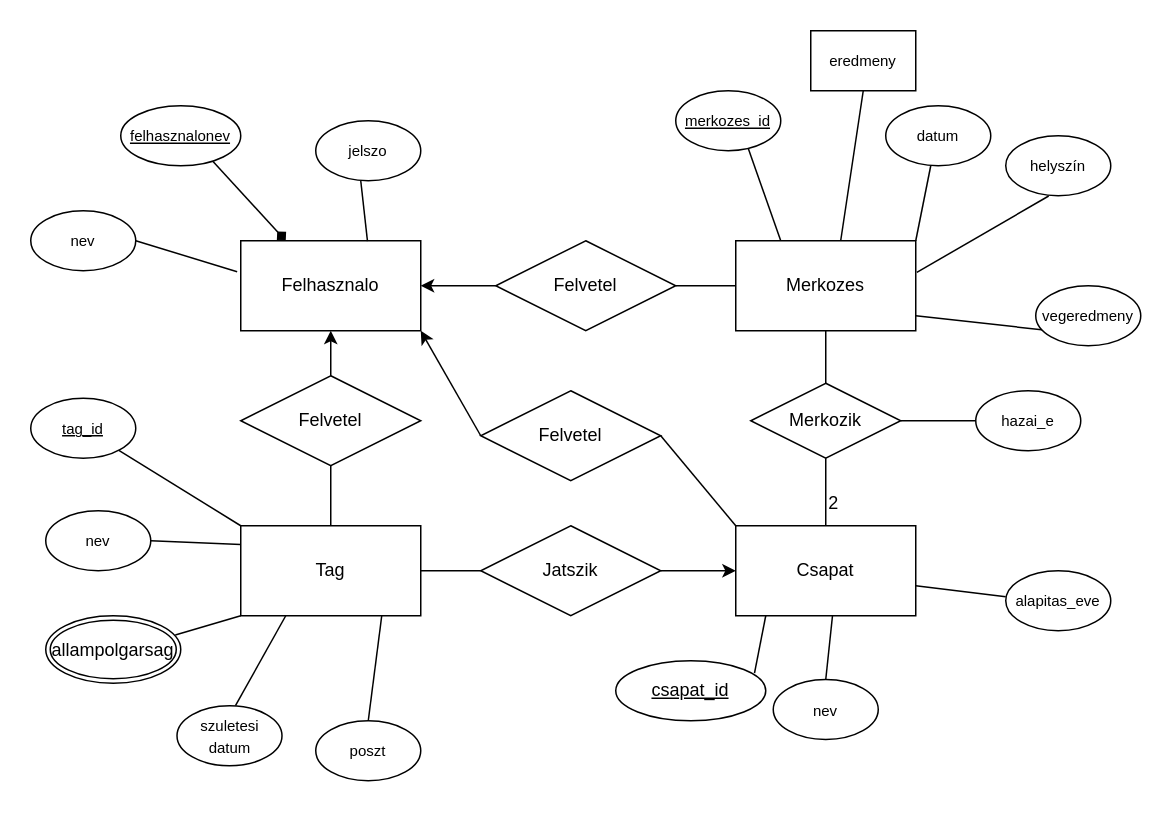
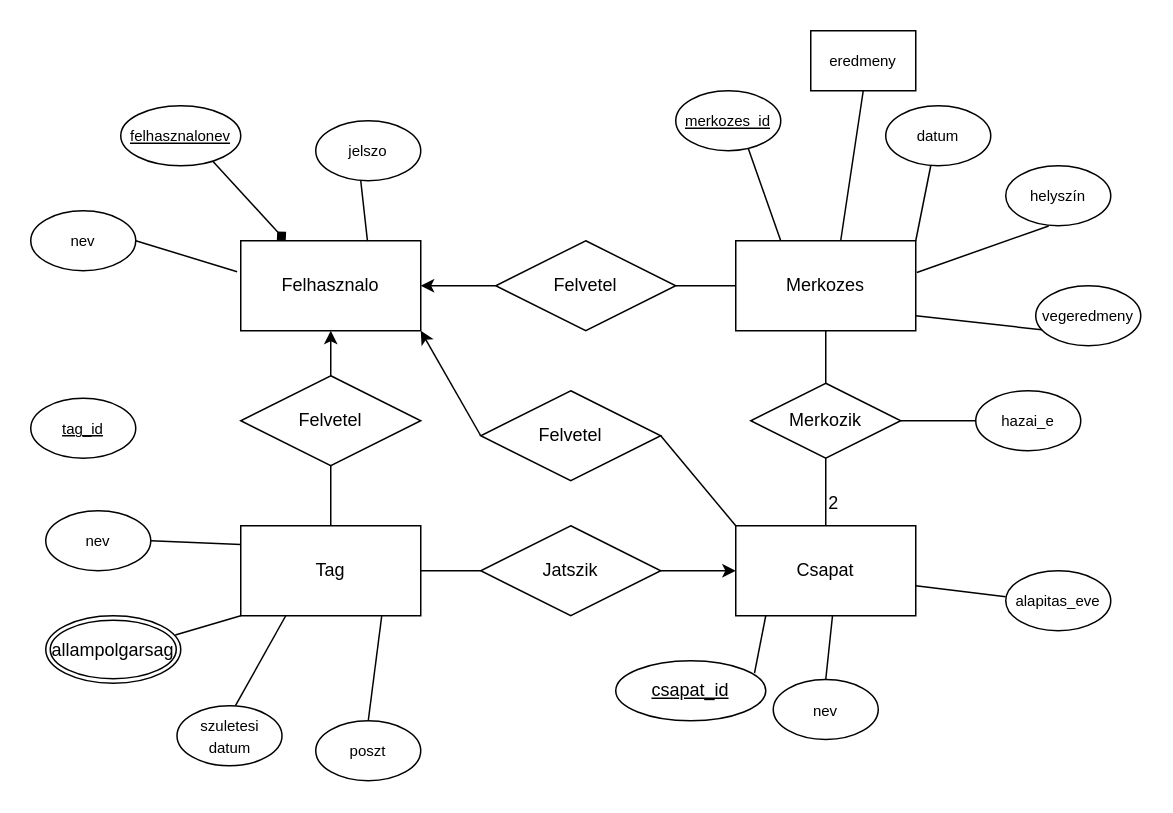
  <mxCell id="0" />
  <mxCell id="1" parent="0" />
  <mxCell id="2" value="Csapat" style="rounded=0;whiteSpace=wrap;html=1;" parent="1" vertex="1"><mxGeometry x="490" y="350" width="120" height="60" as="geometry" /></mxCell>
  <mxCell id="3" value="Felhasznalo" style="rounded=0;whiteSpace=wrap;html=1;" parent="1" vertex="1"><mxGeometry x="160" y="160" width="120" height="60" as="geometry" /></mxCell>
  <mxCell id="4" value="Tag" style="rounded=0;whiteSpace=wrap;html=1;" parent="1" vertex="1"><mxGeometry x="160" y="350" width="120" height="60" as="geometry" /></mxCell>
  <mxCell id="5" value="Felvetel" style="rhombus;whiteSpace=wrap;html=1;" parent="1" vertex="1"><mxGeometry x="160" y="250" width="120" height="60" as="geometry" /></mxCell>
  <mxCell id="6" value="" style="endArrow=classic;html=1;rounded=0;exitX=0.5;exitY=0;exitDx=0;exitDy=0;" parent="1" source="5" edge="1"><mxGeometry width="50" height="50" relative="1" as="geometry"><mxPoint x="170" y="270" as="sourcePoint" /><mxPoint x="220" y="220" as="targetPoint" /></mxGeometry></mxCell>
  <mxCell id="7" value="" style="endArrow=none;html=1;rounded=0;exitX=0.5;exitY=0;exitDx=0;exitDy=0;" parent="1" source="4" edge="1"><mxGeometry width="50" height="50" relative="1" as="geometry"><mxPoint x="170" y="360" as="sourcePoint" /><mxPoint x="220" y="310" as="targetPoint" /></mxGeometry></mxCell>
  <mxCell id="8" value="" style="endArrow=classic;html=1;rounded=0;exitX=0;exitY=0.5;exitDx=0;exitDy=0;" parent="1" target="3" edge="1"><mxGeometry width="50" height="50" relative="1" as="geometry"><mxPoint x="330" y="190" as="sourcePoint" /><mxPoint x="290" y="190" as="targetPoint" /></mxGeometry></mxCell>
  <mxCell id="9" value="Felvetel" style="rhombus;whiteSpace=wrap;html=1;rotation=0;" parent="1" vertex="1"><mxGeometry x="320" y="260" width="120" height="60" as="geometry" /></mxCell>
  <mxCell id="10" value="" style="endArrow=classic;html=1;rounded=0;exitX=0;exitY=0.5;exitDx=0;exitDy=0;" parent="1" source="9" edge="1"><mxGeometry width="50" height="50" relative="1" as="geometry"><mxPoint x="310" y="220" as="sourcePoint" /><mxPoint x="280" y="220" as="targetPoint" /></mxGeometry></mxCell>
  <mxCell id="11" value="Jatszik" style="rhombus;whiteSpace=wrap;html=1;" parent="1" vertex="1"><mxGeometry x="320" y="350" width="120" height="60" as="geometry" /></mxCell>
  <mxCell id="12" value="" style="endArrow=none;html=1;rounded=0;" parent="1" source="11" edge="1"><mxGeometry width="50" height="50" relative="1" as="geometry"><mxPoint x="450" y="379.71" as="sourcePoint" /><mxPoint x="320" y="380" as="targetPoint" /><Array as="points"><mxPoint x="280" y="380" /></Array></mxGeometry></mxCell>
  <mxCell id="13" value="" style="endArrow=none;html=1;rounded=0;exitX=0;exitY=0.5;exitDx=0;exitDy=0;" parent="1" edge="1"><mxGeometry width="50" height="50" relative="1" as="geometry"><mxPoint x="490" y="190" as="sourcePoint" /><mxPoint x="450" y="190" as="targetPoint" /></mxGeometry></mxCell>
  <mxCell id="14" value="" style="endArrow=none;html=1;rounded=0;exitX=0;exitY=0;exitDx=0;exitDy=0;" parent="1" source="2" edge="1"><mxGeometry width="50" height="50" relative="1" as="geometry"><mxPoint x="500" y="290" as="sourcePoint" /><mxPoint x="440" y="290" as="targetPoint" /></mxGeometry></mxCell>
  <mxCell id="15" value="" style="endArrow=classic;html=1;rounded=0;entryX=0;entryY=0.5;entryDx=0;entryDy=0;" parent="1" target="2" edge="1"><mxGeometry width="50" height="50" relative="1" as="geometry"><mxPoint x="440" y="380" as="sourcePoint" /><mxPoint x="380" y="430" as="targetPoint" /></mxGeometry></mxCell>
  <mxCell id="16" value="&lt;font style=&quot;font-size: 10px;&quot;&gt;&lt;u&gt;felhasznalonev&lt;/u&gt;&lt;/font&gt;" style="ellipse;whiteSpace=wrap;html=1;" parent="1" vertex="1"><mxGeometry x="80" y="70" width="80" height="40" as="geometry" /></mxCell>
  <mxCell id="17" value="&lt;font style=&quot;font-size: 10px;&quot;&gt;nev&lt;/font&gt;" style="ellipse;whiteSpace=wrap;html=1;" parent="1" vertex="1"><mxGeometry x="20" y="140" width="70" height="40" as="geometry" /></mxCell>
  <mxCell id="18" value="&lt;font style=&quot;font-size: 10px;&quot;&gt;jelszo&lt;/font&gt;" style="ellipse;whiteSpace=wrap;html=1;" parent="1" vertex="1"><mxGeometry x="210" y="80" width="70" height="40" as="geometry" /></mxCell>
  <mxCell id="19" value="" style="endArrow=none;html=1;rounded=0;exitX=1;exitY=0.5;exitDx=0;exitDy=0;entryX=-0.02;entryY=0.344;entryDx=0;entryDy=0;entryPerimeter=0;" parent="1" source="17" target="3" edge="1"><mxGeometry width="50" height="50" relative="1" as="geometry"><mxPoint x="110" y="210" as="sourcePoint" /><mxPoint x="160" y="160" as="targetPoint" /></mxGeometry></mxCell>
  <mxCell id="20" value="" style="endArrow=diamond;html=1;rounded=0;entryX=0.25;entryY=0;entryDx=0;entryDy=0;exitX=0.771;exitY=0.933;exitDx=0;exitDy=0;exitPerimeter=0;" parent="1" source="16" target="3" edge="1"><mxGeometry width="50" height="50" relative="1" as="geometry"><mxPoint x="140" y="100" as="sourcePoint" /><mxPoint x="210" y="131" as="targetPoint" /></mxGeometry></mxCell>
  <mxCell id="21" value="" style="endArrow=none;html=1;rounded=0;exitX=1;exitY=0.5;exitDx=0;exitDy=0;entryX=0.704;entryY=0.004;entryDx=0;entryDy=0;entryPerimeter=0;" parent="1" target="3" edge="1"><mxGeometry width="50" height="50" relative="1" as="geometry"><mxPoint x="240" y="120" as="sourcePoint" /><mxPoint x="288" y="170" as="targetPoint" /></mxGeometry></mxCell>
  <mxCell id="22" value="&lt;font style=&quot;font-size: 10px;&quot;&gt;nev&lt;/font&gt;" style="ellipse;whiteSpace=wrap;html=1;" parent="1" vertex="1"><mxGeometry x="30" y="340" width="70" height="40" as="geometry" /></mxCell>
  <mxCell id="23" value="&lt;span style=&quot;font-size: 10px;&quot;&gt;szuletesi datum&lt;/span&gt;" style="ellipse;whiteSpace=wrap;html=1;" parent="1" vertex="1"><mxGeometry x="117.5" y="470" width="70" height="40" as="geometry" /></mxCell>
  <mxCell id="24" value="&lt;font style=&quot;font-size: 10px;&quot;&gt;poszt&lt;/font&gt;" style="ellipse;whiteSpace=wrap;html=1;" parent="1" vertex="1"><mxGeometry x="210" y="480" width="70" height="40" as="geometry" /></mxCell>
  <mxCell id="25" value="" style="endArrow=none;html=1;rounded=0;exitX=1;exitY=0.5;exitDx=0;exitDy=0;" parent="1" source="22" edge="1"><mxGeometry width="50" height="50" relative="1" as="geometry"><mxPoint x="110" y="412.5" as="sourcePoint" /><mxPoint x="160" y="362.5" as="targetPoint" /></mxGeometry></mxCell>
  <mxCell id="26" value="" style="endArrow=none;html=1;rounded=0;" parent="1" edge="1"><mxGeometry width="50" height="50" relative="1" as="geometry"><mxPoint x="116.357" y="422.826" as="sourcePoint" /><mxPoint x="160" y="410" as="targetPoint" /></mxGeometry></mxCell>
  <mxCell id="27" value="" style="endArrow=none;html=1;rounded=0;entryX=0.25;entryY=1;entryDx=0;entryDy=0;exitX=0.557;exitY=-0.001;exitDx=0;exitDy=0;exitPerimeter=0;" parent="1" source="23" target="4" edge="1"><mxGeometry width="50" height="50" relative="1" as="geometry"><mxPoint x="126" y="433" as="sourcePoint" /><mxPoint x="170" y="420" as="targetPoint" /></mxGeometry></mxCell>
  <mxCell id="28" value="" style="endArrow=none;html=1;rounded=0;entryX=0.25;entryY=1;entryDx=0;entryDy=0;exitX=0.5;exitY=0;exitDx=0;exitDy=0;" parent="1" source="24" edge="1"><mxGeometry width="50" height="50" relative="1" as="geometry"><mxPoint x="220" y="470" as="sourcePoint" /><mxPoint x="254" y="410" as="targetPoint" /></mxGeometry></mxCell>
  <mxCell id="29" value="&lt;font style=&quot;font-size: 10px;&quot;&gt;nev&lt;/font&gt;" style="ellipse;whiteSpace=wrap;html=1;" parent="1" vertex="1"><mxGeometry x="515" y="452.5" width="70" height="40" as="geometry" /></mxCell>
  <mxCell id="30" value="&lt;font style=&quot;font-size: 10px;&quot;&gt;alapitas_eve&lt;/font&gt;" style="ellipse;whiteSpace=wrap;html=1;" parent="1" vertex="1"><mxGeometry x="670" y="380" width="70" height="40" as="geometry" /></mxCell>
  <mxCell id="31" value="" style="endArrow=none;html=1;rounded=0;entryX=0.25;entryY=1;entryDx=0;entryDy=0;exitX=0.5;exitY=0;exitDx=0;exitDy=0;" parent="1" source="29" edge="1"><mxGeometry width="50" height="50" relative="1" as="geometry"><mxPoint x="545.5" y="480" as="sourcePoint" /><mxPoint x="554.5" y="410" as="targetPoint" /></mxGeometry></mxCell>
  <mxCell id="32" value="" style="endArrow=none;html=1;rounded=0;entryX=1;entryY=1;entryDx=0;entryDy=0;exitX=0;exitY=0.433;exitDx=0;exitDy=0;exitPerimeter=0;" parent="1" source="30" edge="1"><mxGeometry width="50" height="50" relative="1" as="geometry"><mxPoint x="644" y="436" as="sourcePoint" /><mxPoint x="610" y="390" as="targetPoint" /></mxGeometry></mxCell>
  <mxCell id="33" value="&lt;span style=&quot;font-size: 10px;&quot;&gt;eredmeny&lt;/span&gt;" style="whiteSpace=wrap;html=1;rounded=0;" parent="1" vertex="1"><mxGeometry x="540" y="20" width="70" height="40" as="geometry" /></mxCell>
  <mxCell id="34" value="&lt;span style=&quot;font-size: 10px;&quot;&gt;datum&lt;/span&gt;" style="ellipse;whiteSpace=wrap;html=1;" parent="1" vertex="1"><mxGeometry x="590" y="70" width="70" height="40" as="geometry" /></mxCell>
- <mxCell id="35" value="&lt;span style=&quot;font-size: 10px;&quot;&gt;helyszín&lt;/span&gt;" style="ellipse;whiteSpace=wrap;html=1;" parent="1" vertex="1"><mxGeometry x="670" y="90" width="70" height="40" as="geometry" /></mxCell>
+ <mxCell id="35" value="&lt;span style=&quot;font-size: 10px;&quot;&gt;helyszín&lt;/span&gt;" style="ellipse;whiteSpace=wrap;html=1;" parent="1" vertex="1"><mxGeometry x="670" y="110" width="70" height="40" as="geometry" /></mxCell>
  <mxCell id="36" value="" style="endArrow=none;html=1;rounded=0;exitX=0.583;exitY=0;exitDx=0;exitDy=0;exitPerimeter=0;entryX=0.5;entryY=1;entryDx=0;entryDy=0;" parent="1" target="33" edge="1"><mxGeometry width="50" height="50" relative="1" as="geometry"><mxPoint x="559.96" y="160" as="sourcePoint" /><mxPoint x="530" y="100" as="targetPoint" /></mxGeometry></mxCell>
  <mxCell id="37" value="" style="endArrow=none;html=1;rounded=0;exitX=1;exitY=0;exitDx=0;exitDy=0;" parent="1" edge="1"><mxGeometry width="50" height="50" relative="1" as="geometry"><mxPoint x="610" y="160" as="sourcePoint" /><mxPoint x="620" y="110" as="targetPoint" /></mxGeometry></mxCell>
  <mxCell id="38" value="" style="endArrow=none;html=1;rounded=0;exitX=1.006;exitY=0.352;exitDx=0;exitDy=0;entryX=0.409;entryY=1.004;entryDx=0;entryDy=0;entryPerimeter=0;exitPerimeter=0;" parent="1" target="35" edge="1" source="44"><mxGeometry width="50" height="50" relative="1" as="geometry"><mxPoint x="610" y="176.42" as="sourcePoint" /><mxPoint x="672.03" y="143.58" as="targetPoint" /></mxGeometry></mxCell>
  <mxCell id="39" value="allampolgarsag" style="ellipse;shape=doubleEllipse;margin=3;whiteSpace=wrap;html=1;align=center;" parent="1" vertex="1"><mxGeometry x="30" y="410" width="90" height="45" as="geometry" /></mxCell>
  <mxCell id="40" value="Felvetel" style="shape=rhombus;perimeter=rhombusPerimeter;whiteSpace=wrap;html=1;align=center;" parent="1" vertex="1"><mxGeometry x="330" y="160" width="120" height="60" as="geometry" /></mxCell>
  <mxCell id="41" value="Merkozik" style="rhombus;whiteSpace=wrap;html=1;" parent="1" vertex="1"><mxGeometry x="500" y="255" width="100" height="50" as="geometry" /></mxCell>
  <mxCell id="42" value="&lt;u&gt;csapat_id&lt;/u&gt;" style="ellipse;whiteSpace=wrap;html=1;align=center;" parent="1" vertex="1"><mxGeometry x="410" y="440" width="100" height="40" as="geometry" /></mxCell>
  <mxCell id="43" value="" style="endArrow=none;html=1;rounded=0;exitX=0.925;exitY=0.208;exitDx=0;exitDy=0;exitPerimeter=0;" parent="1" source="42" edge="1"><mxGeometry width="50" height="50" relative="1" as="geometry"><mxPoint x="497.75" y="452.5" as="sourcePoint" /><mxPoint x="510" y="410" as="targetPoint" /></mxGeometry></mxCell>
  <mxCell id="44" value="Merkozes" style="rounded=0;whiteSpace=wrap;html=1;" parent="1" vertex="1"><mxGeometry x="490" y="160" width="120" height="60" as="geometry" /></mxCell>
  <mxCell id="45" value="&lt;span style=&quot;font-size: 10px;&quot;&gt;&lt;u&gt;merkozes_id&lt;/u&gt;&lt;/span&gt;" style="ellipse;whiteSpace=wrap;html=1;" parent="1" vertex="1"><mxGeometry x="450" y="60" width="70" height="40" as="geometry" /></mxCell>
  <mxCell id="46" value="" style="endArrow=none;html=1;rounded=0;exitX=0.25;exitY=0;exitDx=0;exitDy=0;entryX=0.69;entryY=0.958;entryDx=0;entryDy=0;entryPerimeter=0;" parent="1" source="44" target="45" edge="1"><mxGeometry width="50" height="50" relative="1" as="geometry"><mxPoint x="470" y="150" as="sourcePoint" /><mxPoint x="480" y="100" as="targetPoint" /></mxGeometry></mxCell>
  <mxCell id="47" value="" style="endArrow=none;html=1;rounded=0;" parent="1" edge="1"><mxGeometry width="50" height="50" relative="1" as="geometry"><mxPoint x="550" y="305" as="sourcePoint" /><mxPoint x="550" y="305" as="targetPoint" /><Array as="points"><mxPoint x="550" y="350" /></Array></mxGeometry></mxCell>
  <mxCell id="48" value="" style="endArrow=none;html=1;rounded=0;entryX=0.5;entryY=1;entryDx=0;entryDy=0;exitX=0.5;exitY=0;exitDx=0;exitDy=0;" parent="1" source="41" target="44" edge="1"><mxGeometry width="50" height="50" relative="1" as="geometry"><mxPoint x="549.58" y="220" as="sourcePoint" /><mxPoint x="549.58" y="220" as="targetPoint" /><Array as="points"><mxPoint x="550" y="250" /></Array></mxGeometry></mxCell>
  <mxCell id="49" value="&lt;span style=&quot;font-size: 10px;&quot;&gt;&lt;u&gt;tag_id&lt;/u&gt;&lt;/span&gt;" style="ellipse;whiteSpace=wrap;html=1;" vertex="1" parent="1"><mxGeometry x="20" y="265" width="70" height="40" as="geometry" /></mxCell>
- <mxCell id="50" value="" style="endArrow=none;html=1;rounded=0;entryX=0;entryY=0;entryDx=0;entryDy=0;" edge="1" parent="1" source="49" target="4"><mxGeometry width="50" height="50" relative="1" as="geometry"><mxPoint x="110" y="347.5" as="sourcePoint" /><mxPoint x="170" y="350" as="targetPoint" /></mxGeometry></mxCell>
  <mxCell id="51" value="2" style="text;html=1;align=center;verticalAlign=middle;resizable=0;points=[];autosize=1;strokeColor=none;fillColor=none;" vertex="1" parent="1"><mxGeometry x="540" y="320" width="30" height="30" as="geometry" /></mxCell>
  <mxCell id="52" value="" style="endArrow=none;html=1;rounded=0;" edge="1" parent="1"><mxGeometry width="50" height="50" relative="1" as="geometry"><mxPoint x="600" y="280" as="sourcePoint" /><mxPoint x="650" y="280" as="targetPoint" /></mxGeometry></mxCell>
  <mxCell id="53" value="&lt;span style=&quot;font-size: 10px;&quot;&gt;hazai_e&lt;/span&gt;" style="ellipse;whiteSpace=wrap;html=1;" vertex="1" parent="1"><mxGeometry x="650" y="260" width="70" height="40" as="geometry" /></mxCell>
  <mxCell id="54" value="" style="endArrow=none;html=1;rounded=0;exitX=1;exitY=0;exitDx=0;exitDy=0;" edge="1" parent="1"><mxGeometry width="50" height="50" relative="1" as="geometry"><mxPoint x="610" y="210" as="sourcePoint" /><mxPoint x="700" y="220" as="targetPoint" /></mxGeometry></mxCell>
  <mxCell id="55" value="&lt;span style=&quot;font-size: 10px;&quot;&gt;vegeredmeny&lt;/span&gt;" style="ellipse;whiteSpace=wrap;html=1;" vertex="1" parent="1"><mxGeometry x="690" y="190" width="70" height="40" as="geometry" /></mxCell>
